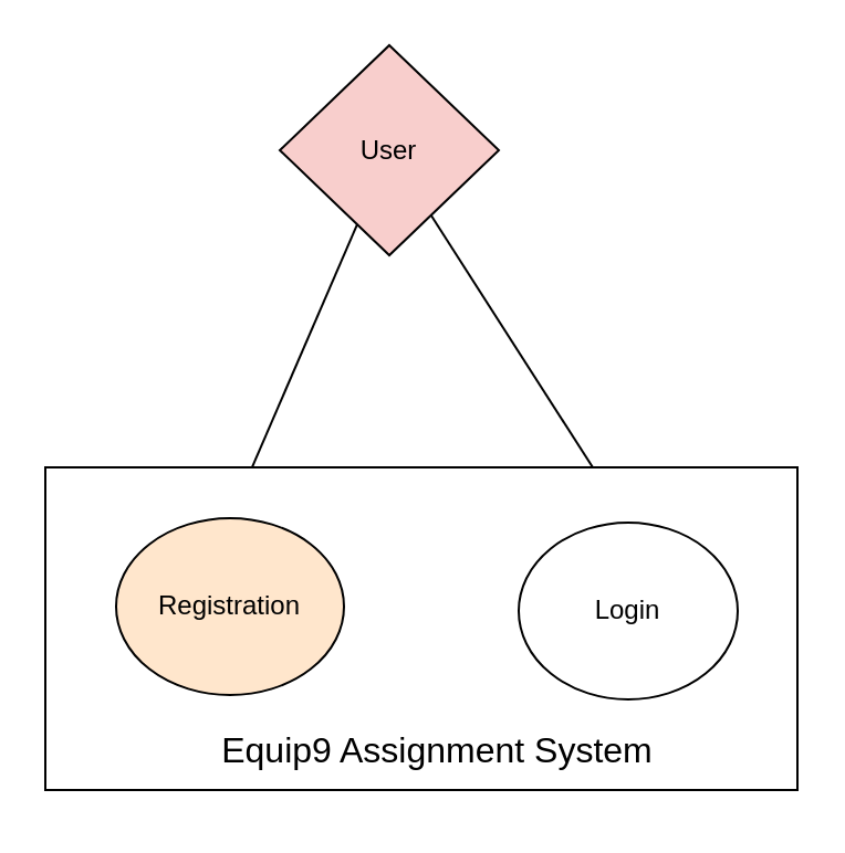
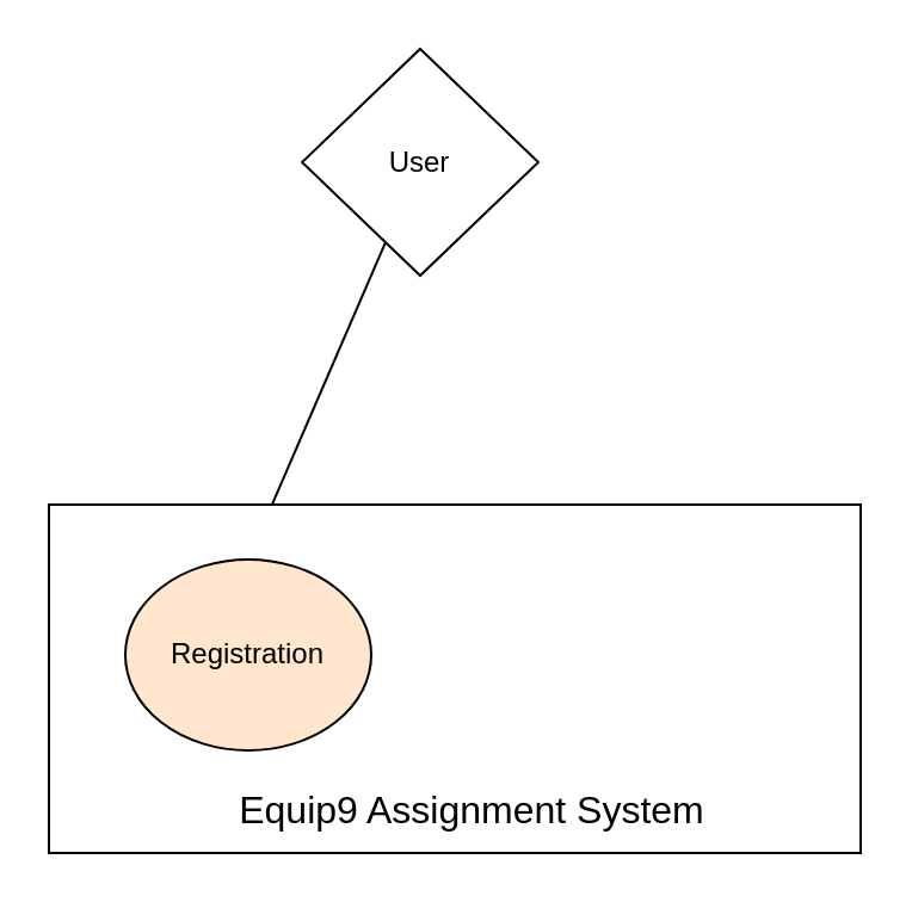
  <mxCell id="0" />
  <mxCell id="1" parent="0" />
  <mxCell id="2" style="edgeStyle=none;curved=1;rounded=0;orthogonalLoop=1;jettySize=auto;html=1;entryX=0.5;entryY=0;entryDx=0;entryDy=0;fontSize=12;startSize=8;endSize=8;" edge="1" parent="1" source="4" target="7"><mxGeometry relative="1" as="geometry" /></mxCell>
- <mxCell id="3" style="edgeStyle=none;curved=1;rounded=0;orthogonalLoop=1;jettySize=auto;html=1;entryX=0.5;entryY=0;entryDx=0;entryDy=0;fontSize=12;startSize=8;endSize=8;" edge="1" parent="1" source="4" target="8"><mxGeometry relative="1" as="geometry" /></mxCell>
- <mxCell id="4" value="User" style="rhombus;whiteSpace=wrap;html=1;fillColor=#f8cecc;" vertex="1" parent="1"><mxGeometry x="126" y="20" width="99" height="95" as="geometry" /></mxCell>
+ <mxCell id="4" value="User" style="rhombus;whiteSpace=wrap;html=1;" vertex="1" parent="1"><mxGeometry x="126" y="20" width="99" height="95" as="geometry" /></mxCell>
  <mxCell id="5" value="" style="rounded=0;whiteSpace=wrap;html=1;" vertex="1" parent="1"><mxGeometry x="20" y="211" width="340" height="146" as="geometry" /></mxCell>
  <mxCell id="6" value="Equip9 Assignment System&lt;div&gt;&lt;br&gt;&lt;/div&gt;" style="text;strokeColor=none;fillColor=none;html=1;align=center;verticalAlign=middle;whiteSpace=wrap;rounded=0;fontSize=16;" vertex="1" parent="1"><mxGeometry x="69" y="334" width="257" height="30" as="geometry" /></mxCell>
  <mxCell id="7" value="Registration" style="ellipse;whiteSpace=wrap;html=1;fillColor=#ffe6cc;" vertex="1" parent="1"><mxGeometry x="52" y="234" width="103" height="80" as="geometry" /></mxCell>
- <mxCell id="8" value="Login" style="ellipse;whiteSpace=wrap;html=1;" vertex="1" parent="1"><mxGeometry x="234" y="236" width="99" height="80" as="geometry" /></mxCell>
